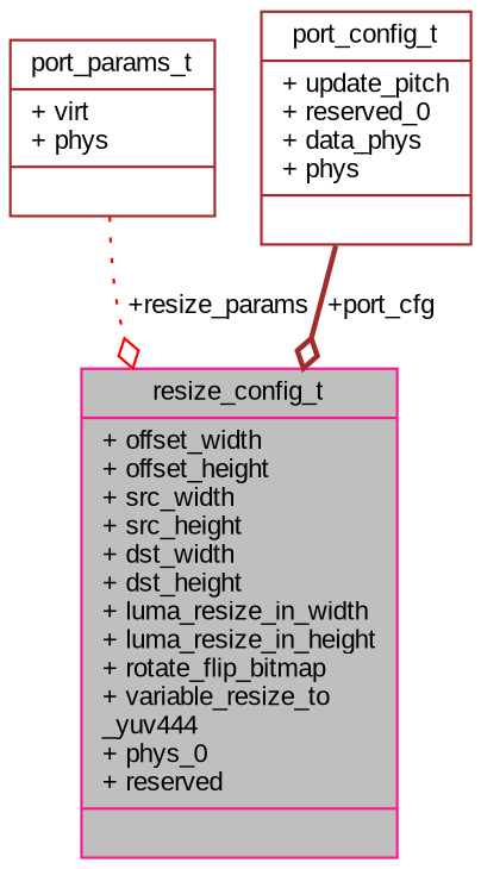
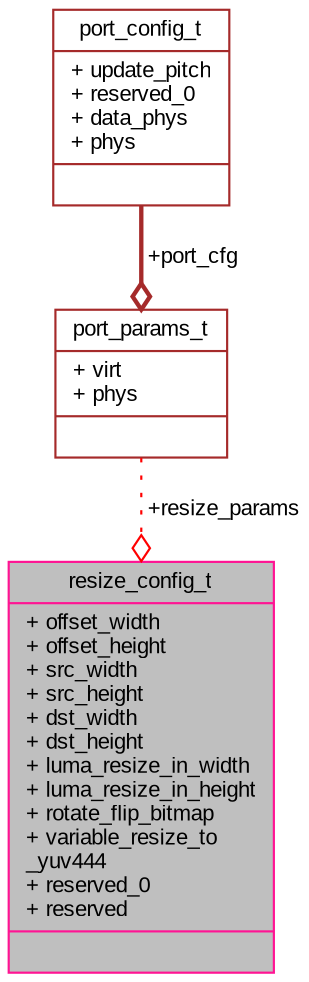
  digraph {
    fontname="Liberation Sans"
    node [color=brown fontname="Liberation Sans" fontsize=10 shape=record]
    edge [arrowhead=odiamond fontname="Liberation Sans" fontsize=10 labelfontname=Helvetica labelfontsize=10]
-   n1 [color=deeppink fillcolor=grey75 fontcolor=black height=0.2 label="{resize_config_t\n|+ offset_width\l+ offset_height\l+ src_width\l+ src_height\l+ dst_width\l+ dst_height\l+ luma_resize_in_width\l+ luma_resize_in_height\l+ rotate_flip_bitmap\l+ variable_resize_to\l_yuv444\l+ phys_0\l+ reserved\l|}" style=filled width=0.4]
+   n1 [color=deeppink fillcolor=grey75 fontcolor=black height=0.2 label="{resize_config_t\n|+ offset_width\l+ offset_height\l+ src_width\l+ src_height\l+ dst_width\l+ dst_height\l+ luma_resize_in_width\l+ luma_resize_in_height\l+ rotate_flip_bitmap\l+ variable_resize_to\l_yuv444\l+ reserved_0\l+ reserved\l|}" style=filled width=0.4]
    n2 [height=0.2 label="{port_params_t\n|+ virt\l+ phys\l|}" width=0.4]
    n3 [height=0.2 label="{port_config_t\n|+ update_pitch\l+ reserved_0\l+ data_phys\l+ phys\l|}" width=0.4]
    n2 -> n1 [color=red label=" +resize_params" style=dotted]
-   n3 -> n1 [color=brown label=" +port_cfg" style=bold]
+   n3 -> n2 [color=brown label=" +port_cfg" style=bold]
  }
